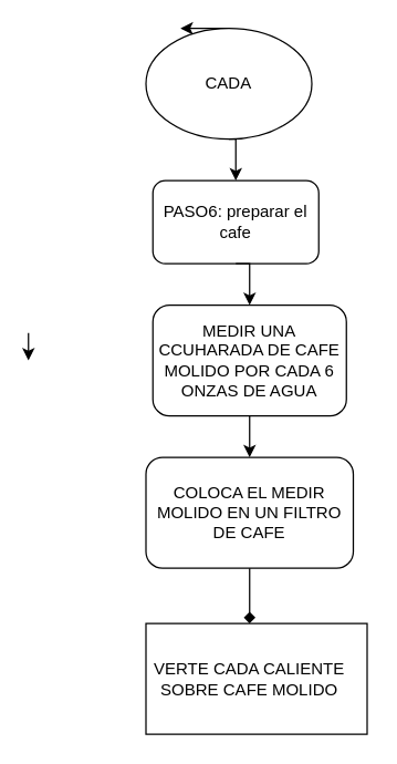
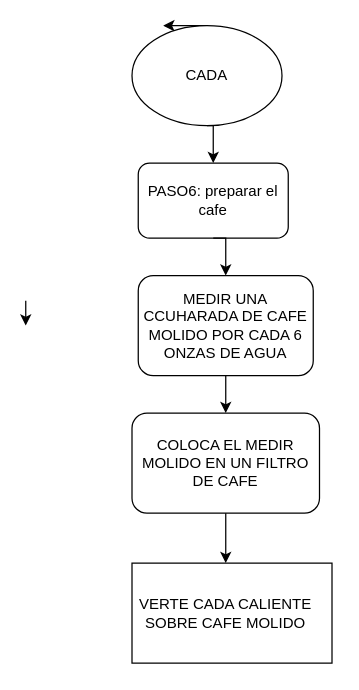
  <mxCell id="0" />
  <mxCell id="1" parent="0" />
  <mxCell id="2" style="edgeStyle=orthogonalEdgeStyle;rounded=0;orthogonalLoop=1;jettySize=auto;html=1;exitX=0.5;exitY=1;exitDx=0;exitDy=0;entryX=0.5;entryY=0;entryDx=0;entryDy=0;" parent="1" source="4" target="9" edge="1"><mxGeometry relative="1" as="geometry" /></mxCell>
  <mxCell id="3" style="edgeStyle=orthogonalEdgeStyle;rounded=0;orthogonalLoop=1;jettySize=auto;html=1;exitX=0.5;exitY=0;exitDx=0;exitDy=0;" parent="1" source="4" edge="1"><mxGeometry relative="1" as="geometry"><mxPoint x="130" y="20" as="targetPoint" /></mxGeometry></mxCell>
  <mxCell id="4" value="" style="ellipse;whiteSpace=wrap;html=1;" parent="1" vertex="1"><mxGeometry x="105" y="20" width="120" height="80" as="geometry" /></mxCell>
  <mxCell id="5" style="edgeStyle=orthogonalEdgeStyle;rounded=0;orthogonalLoop=1;jettySize=auto;html=1;exitX=0.5;exitY=0;exitDx=0;exitDy=0;" parent="1" edge="1"><mxGeometry relative="1" as="geometry"><mxPoint x="20" y="240" as="sourcePoint" /><mxPoint x="20" y="260" as="targetPoint" /></mxGeometry></mxCell>
  <mxCell id="6" value="CADA" style="text;html=1;strokeColor=none;fillColor=none;align=center;verticalAlign=middle;whiteSpace=wrap;rounded=0;" parent="1" vertex="1"><mxGeometry x="120" y="30" width="90" height="60" as="geometry" /></mxCell>
  <mxCell id="7" value="" style="rounded=1;whiteSpace=wrap;html=1;" parent="1" vertex="1"><mxGeometry x="110" y="130" width="120" height="60" as="geometry" /></mxCell>
  <mxCell id="8" style="edgeStyle=orthogonalEdgeStyle;rounded=0;orthogonalLoop=1;jettySize=auto;html=1;exitX=0.5;exitY=1;exitDx=0;exitDy=0;entryX=0.5;entryY=0;entryDx=0;entryDy=0;" parent="1" source="9" target="10" edge="1"><mxGeometry relative="1" as="geometry" /></mxCell>
  <mxCell id="9" value="PASO6: preparar el cafe" style="text;html=1;strokeColor=none;fillColor=none;align=center;verticalAlign=middle;whiteSpace=wrap;rounded=0;" parent="1" vertex="1"><mxGeometry x="110" y="130" width="120" height="60" as="geometry" /></mxCell>
  <mxCell id="10" value="" style="rounded=1;whiteSpace=wrap;html=1;" parent="1" vertex="1"><mxGeometry x="110" y="220" width="140" height="80" as="geometry" /></mxCell>
  <mxCell id="11" value="" style="edgeStyle=orthogonalEdgeStyle;rounded=0;orthogonalLoop=1;jettySize=auto;html=1;" parent="1" source="12" target="15" edge="1"><mxGeometry relative="1" as="geometry" /></mxCell>
  <mxCell id="12" value="MEDIR UNA CCUHARADA DE CAFE MOLIDO POR CADA 6 ONZAS DE AGUA" style="text;html=1;strokeColor=none;fillColor=none;align=center;verticalAlign=middle;whiteSpace=wrap;rounded=0;" parent="1" vertex="1"><mxGeometry x="110" y="220" width="140" height="80" as="geometry" /></mxCell>
  <mxCell id="13" value="" style="rounded=1;whiteSpace=wrap;html=1;" parent="1" vertex="1"><mxGeometry x="105" y="330" width="150" height="80" as="geometry" /></mxCell>
- <mxCell id="14" style="edgeStyle=orthogonalEdgeStyle;rounded=0;orthogonalLoop=1;jettySize=auto;html=1;exitX=0.5;exitY=1;exitDx=0;exitDy=0;endArrow=diamond;" parent="1" source="15" target="17" edge="1"><mxGeometry relative="1" as="geometry" /></mxCell>
+ <mxCell id="14" style="edgeStyle=orthogonalEdgeStyle;rounded=0;orthogonalLoop=1;jettySize=auto;html=1;exitX=0.5;exitY=1;exitDx=0;exitDy=0;" parent="1" source="15" target="17" edge="1"><mxGeometry relative="1" as="geometry" /></mxCell>
  <mxCell id="15" value="COLOCA EL MEDIR MOLIDO EN UN FILTRO DE CAFE" style="text;html=1;strokeColor=none;fillColor=none;align=center;verticalAlign=middle;whiteSpace=wrap;rounded=0;" parent="1" vertex="1"><mxGeometry x="105" y="330" width="150" height="80" as="geometry" /></mxCell>
  <mxCell id="16" value="" style="rounded=0;whiteSpace=wrap;html=1;" parent="1" vertex="1"><mxGeometry x="105" y="450" width="160" height="80" as="geometry" /></mxCell>
  <mxCell id="17" value="VERTE CADA CALIENTE SOBRE CAFE MOLIDO" style="text;html=1;strokeColor=none;fillColor=none;align=center;verticalAlign=middle;whiteSpace=wrap;rounded=0;" parent="1" vertex="1"><mxGeometry x="100" y="450" width="160" height="80" as="geometry" /></mxCell>
